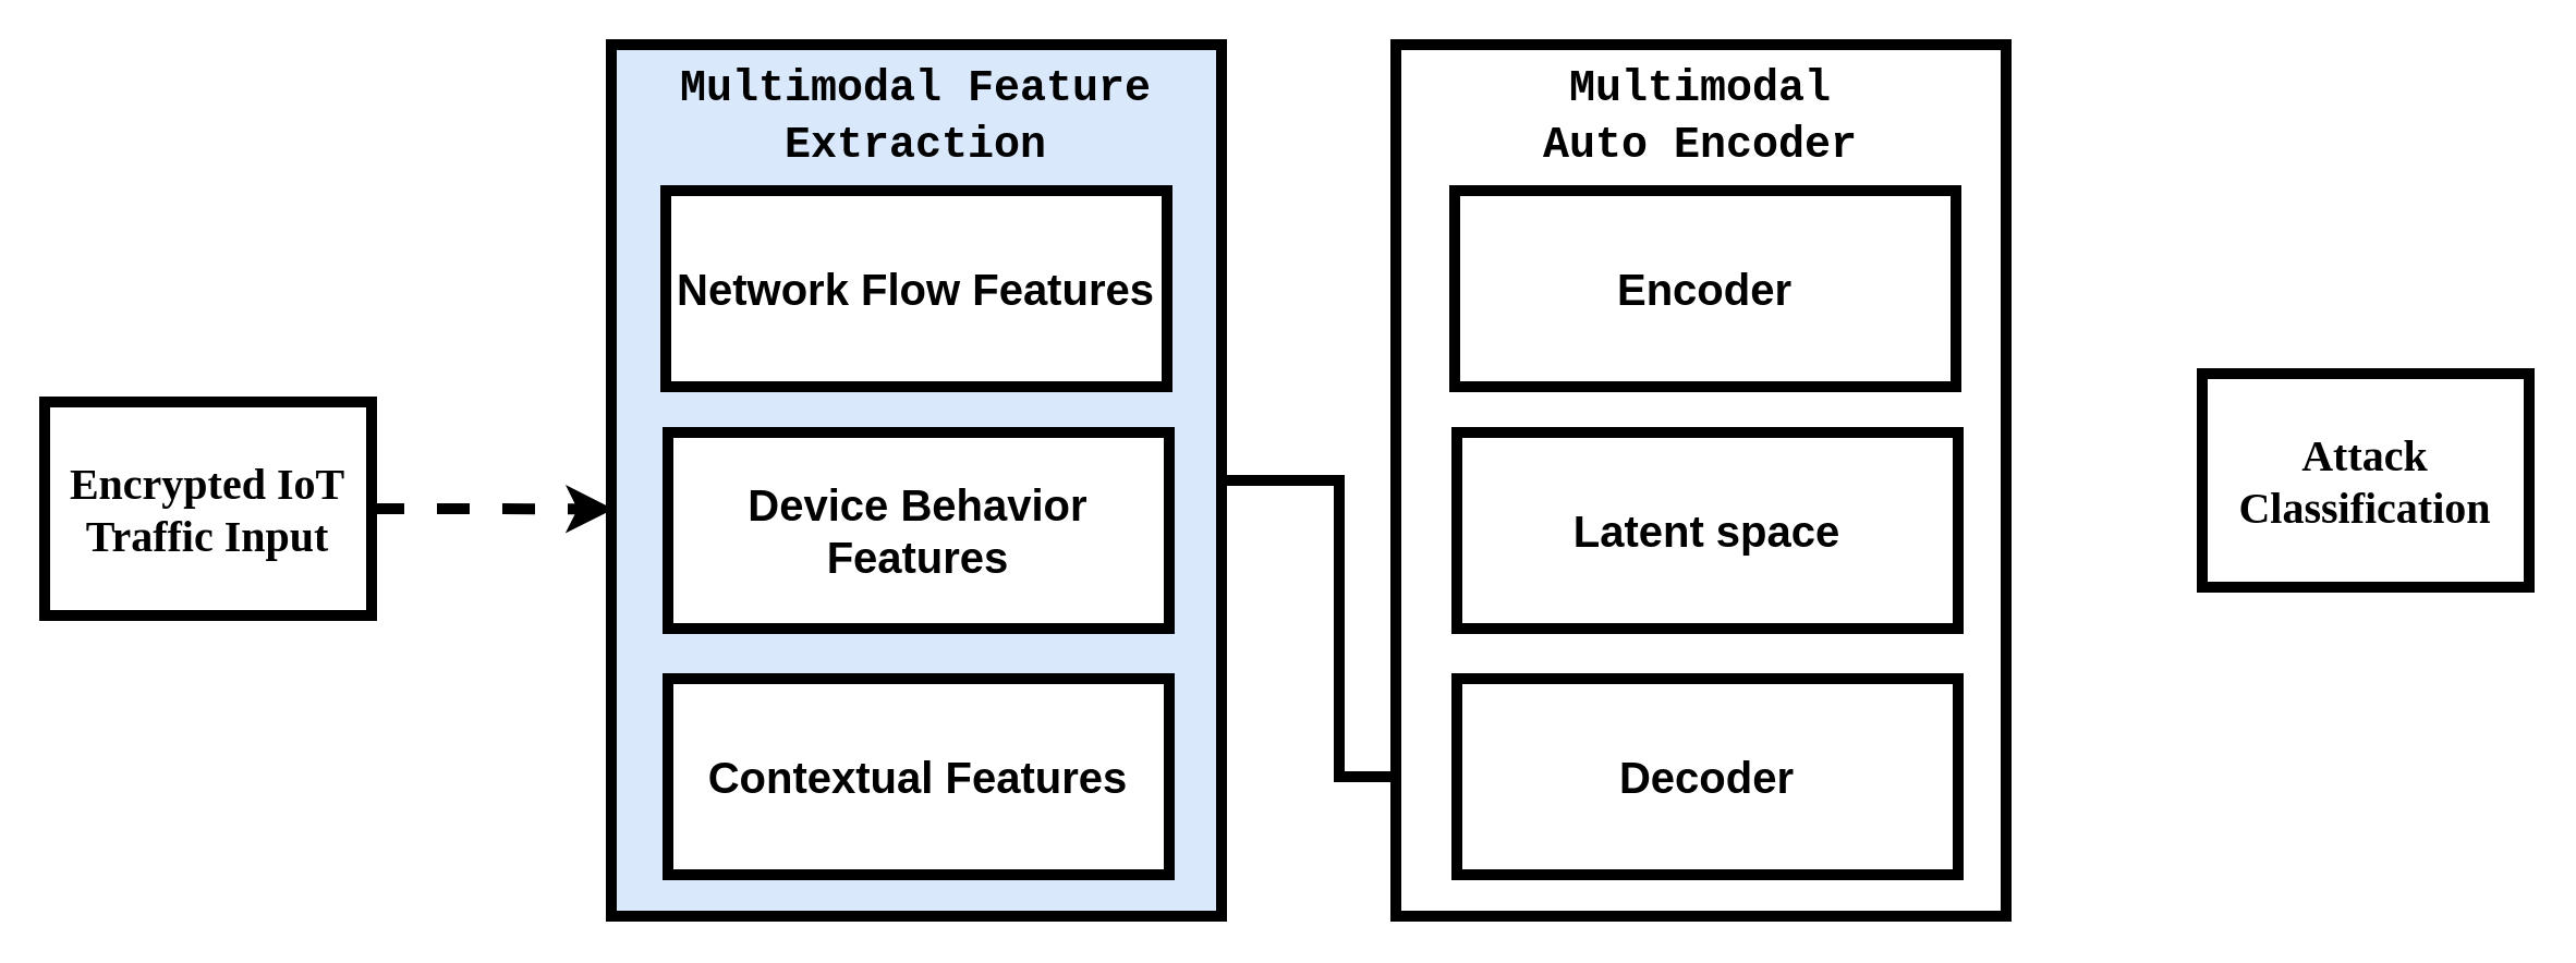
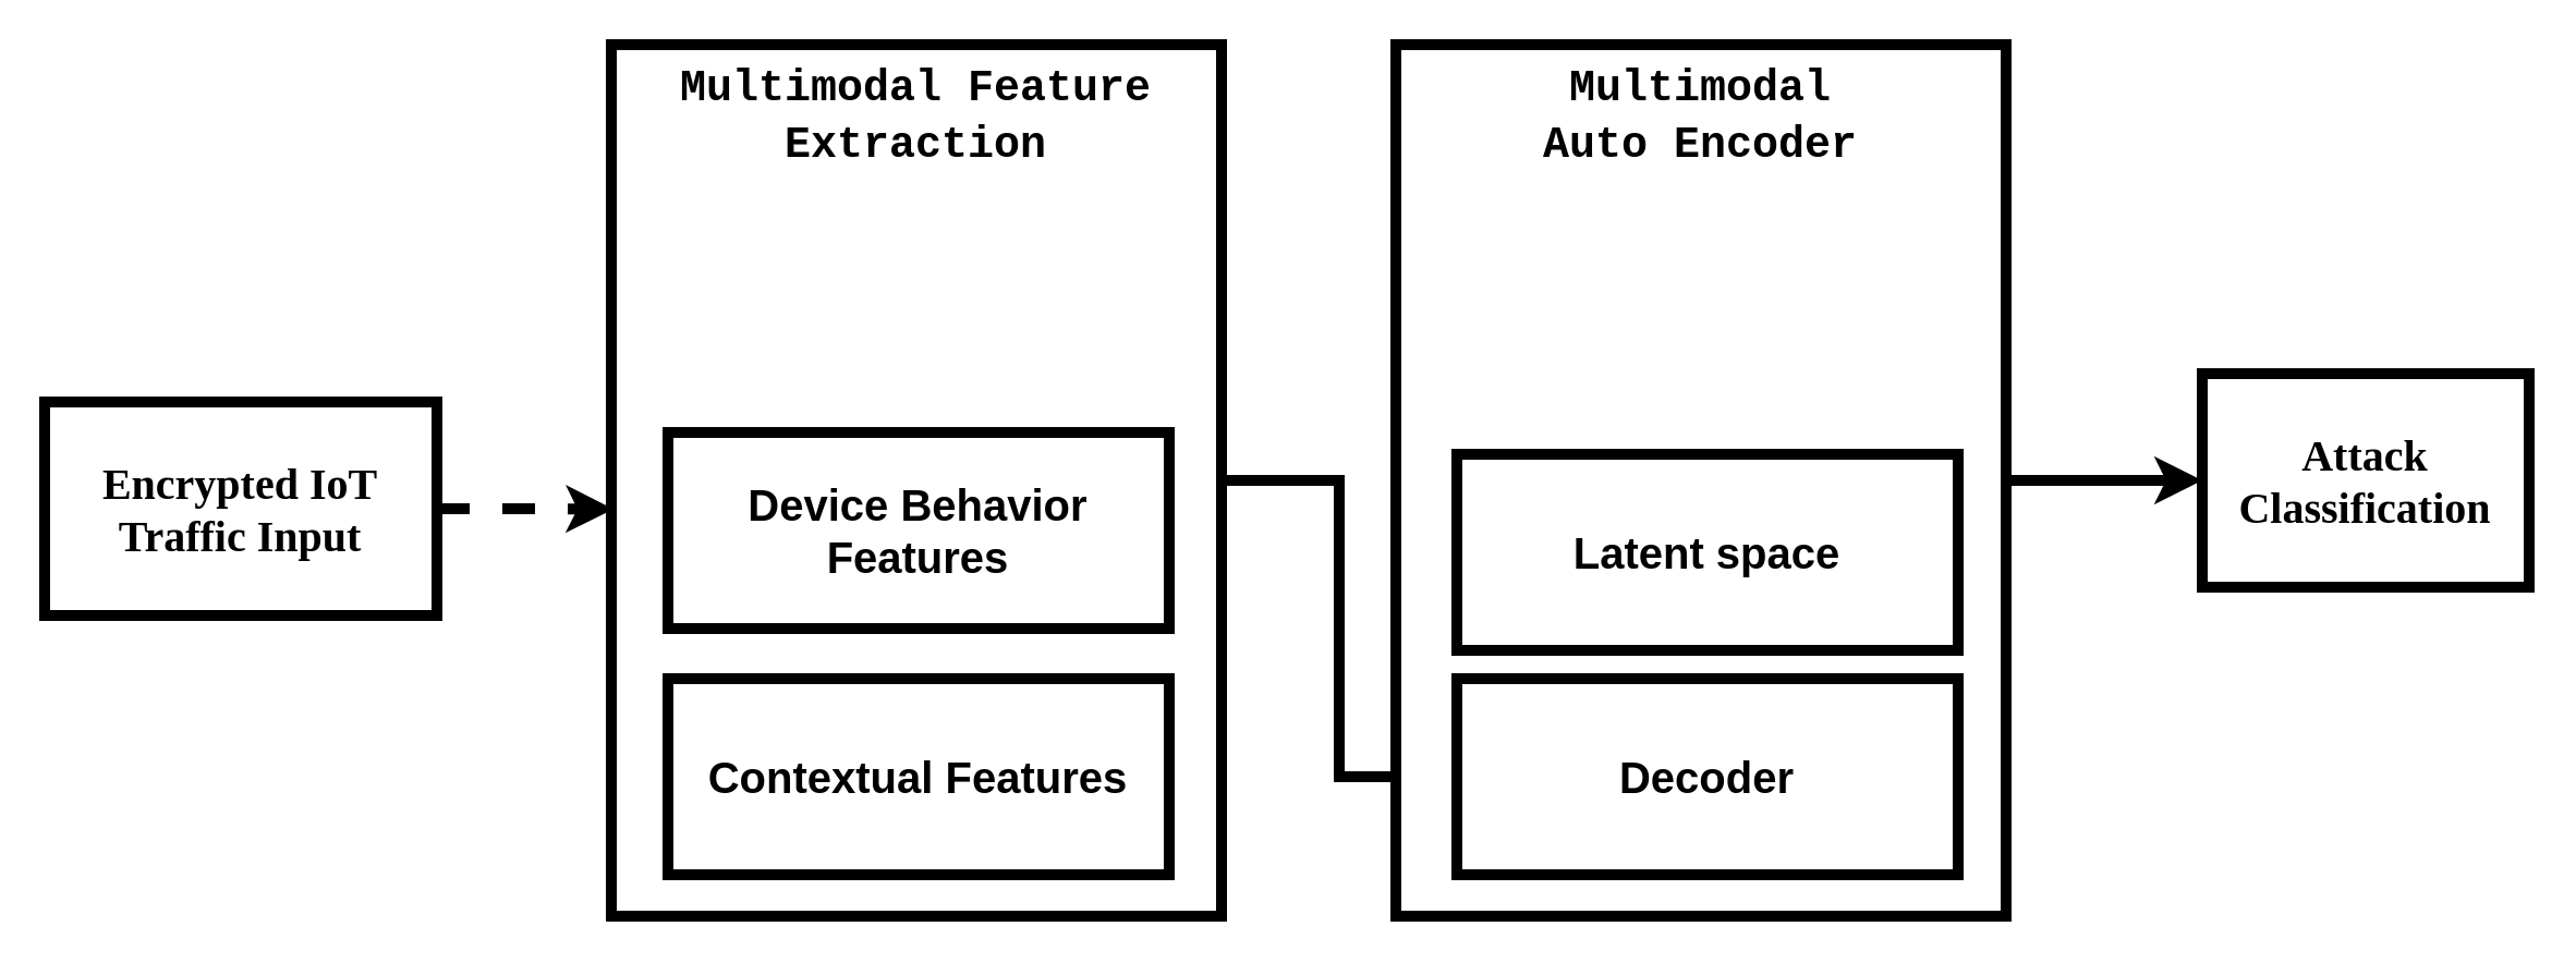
  <mxCell id="0" />
  <mxCell id="1" parent="0" />
- <mxCell id="2" value="&lt;span&gt;&lt;font face=&quot;Garamond&quot;&gt;Encrypted IoT Traffic Input&lt;/font&gt;&lt;/span&gt;" style="rounded=0;whiteSpace=wrap;html=1;strokeWidth=5;fontSize=20;fontStyle=1;align=center;verticalAlign=middle;" vertex="1" parent="1"><mxGeometry x="20" y="184" width="150" height="98" as="geometry" /></mxCell>
+ <mxCell id="2" value="&lt;span&gt;&lt;font face=&quot;Garamond&quot;&gt;Encrypted IoT Traffic Input&lt;/font&gt;&lt;/span&gt;" style="rounded=0;whiteSpace=wrap;html=1;strokeWidth=5;fontSize=20;fontStyle=1;align=center;verticalAlign=middle;" vertex="1" parent="1"><mxGeometry x="20" y="184" width="180" height="98" as="geometry" /></mxCell>
  <mxCell id="3" style="edgeStyle=orthogonalEdgeStyle;rounded=0;orthogonalLoop=1;jettySize=auto;html=1;exitX=1;exitY=0.5;exitDx=0;exitDy=0;strokeWidth=5;" edge="1" parent="1" source="4" target="13"><mxGeometry relative="1" as="geometry" /></mxCell>
- <mxCell id="4" value="&lt;font style=&quot;&quot; face=&quot;Courier New&quot;&gt;Multimodal Feature Extraction&lt;/font&gt;" style="rounded=0;whiteSpace=wrap;html=1;strokeWidth=5;fontSize=20;fontStyle=1;align=center;verticalAlign=top;fillColor=#dae8fc;" vertex="1" parent="1"><mxGeometry x="280" y="20" width="280" height="400" as="geometry" /></mxCell>
- <mxCell id="5" value="Network Flow Features" style="rounded=0;whiteSpace=wrap;html=1;strokeWidth=5;fontSize=20;fontStyle=1;align=center;verticalAlign=middle;" vertex="1" parent="1"><mxGeometry x="305" y="87" width="230" height="90" as="geometry" /></mxCell>
+ <mxCell id="4" value="&lt;font style=&quot;&quot; face=&quot;Courier New&quot;&gt;Multimodal Feature Extraction&lt;/font&gt;" style="rounded=0;whiteSpace=wrap;html=1;strokeWidth=5;fontSize=20;fontStyle=1;align=center;verticalAlign=top;" vertex="1" parent="1"><mxGeometry x="280" y="20" width="280" height="400" as="geometry" /></mxCell>
  <mxCell id="6" value="Device Behavior Features" style="rounded=0;whiteSpace=wrap;html=1;strokeWidth=5;fontSize=20;fontStyle=1;align=center;verticalAlign=middle;" vertex="1" parent="1"><mxGeometry x="306" y="198" width="230" height="90" as="geometry" /></mxCell>
  <mxCell id="7" value="Contextual Features" style="rounded=0;whiteSpace=wrap;html=1;strokeWidth=5;fontSize=20;fontStyle=1;align=center;verticalAlign=middle;" vertex="1" parent="1"><mxGeometry x="306" y="311" width="230" height="90" as="geometry" /></mxCell>
  <mxCell id="8" style="edgeStyle=orthogonalEdgeStyle;rounded=0;orthogonalLoop=1;jettySize=auto;html=1;exitX=1;exitY=0.5;exitDx=0;exitDy=0;entryX=0.004;entryY=0.533;entryDx=0;entryDy=0;entryPerimeter=0;strokeWidth=5;fontSize=20;fontStyle=1;align=center;verticalAlign=middle;dashed=1;" edge="1" parent="1" source="2" target="4"><mxGeometry relative="1" as="geometry" /></mxCell>
+ <mxCell id="9" style="edgeStyle=orthogonalEdgeStyle;rounded=0;orthogonalLoop=1;jettySize=auto;html=1;exitX=1;exitY=0.5;exitDx=0;exitDy=0;entryX=0;entryY=0.5;entryDx=0;entryDy=0;strokeWidth=5;" edge="1" parent="1" source="10" target="14"><mxGeometry relative="1" as="geometry" /></mxCell>
  <mxCell id="10" value="&lt;font face=&quot;Courier New&quot;&gt;Multimodal&lt;/font&gt;&lt;div&gt;&lt;font face=&quot;Courier New&quot;&gt;Auto Encoder&lt;/font&gt;&lt;/div&gt;" style="rounded=0;whiteSpace=wrap;html=1;strokeWidth=5;fontSize=20;fontStyle=1;align=center;verticalAlign=top;" vertex="1" parent="1"><mxGeometry x="640" y="20" width="280" height="400" as="geometry" /></mxCell>
- <mxCell id="11" value="Encoder" style="rounded=0;whiteSpace=wrap;html=1;strokeWidth=5;fontSize=20;fontStyle=1;align=center;verticalAlign=middle;" vertex="1" parent="1"><mxGeometry x="667" y="87" width="230" height="90" as="geometry" /></mxCell>
- <mxCell id="12" value="Latent space" style="rounded=0;whiteSpace=wrap;html=1;strokeWidth=5;fontSize=20;fontStyle=1;align=center;verticalAlign=middle;" vertex="1" parent="1"><mxGeometry x="668" y="198" width="230" height="90" as="geometry" /></mxCell>
+ <mxCell id="12" value="Latent space" style="rounded=0;whiteSpace=wrap;html=1;strokeWidth=5;fontSize=20;fontStyle=1;align=center;verticalAlign=middle;" vertex="1" parent="1"><mxGeometry x="668" y="208" width="230" height="90" as="geometry" /></mxCell>
  <mxCell id="13" value="Decoder" style="rounded=0;whiteSpace=wrap;html=1;strokeWidth=5;fontSize=20;fontStyle=1;align=center;verticalAlign=middle;" vertex="1" parent="1"><mxGeometry x="668" y="311" width="230" height="90" as="geometry" /></mxCell>
  <mxCell id="14" value="&lt;span&gt;&lt;font face=&quot;Garamond&quot;&gt;Attack Classification&lt;/font&gt;&lt;/span&gt;" style="rounded=0;whiteSpace=wrap;html=1;strokeWidth=5;fontSize=20;fontStyle=1;align=center;verticalAlign=middle;" vertex="1" parent="1"><mxGeometry x="1010" y="171" width="150" height="98" as="geometry" /></mxCell>
